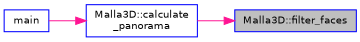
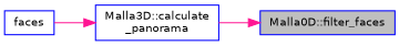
  digraph {
    rankdir=RL
    node [color=blue fillcolor=white fontname=Helvetica fontsize=10 shape=record style=filled]
    edge [color=deeppink dir=back fontname=Helvetica fontsize=10 labelfontname=Helvetica labelfontsize=10 style=solid]
-   n1 [fillcolor=grey75 fontcolor=black height=0.2 label="Malla3D::filter_faces" width=0.4]
+   n1 [fillcolor=grey75 fontcolor=black height=0.2 label="Malla0D::filter_faces" width=0.4]
    n2 [height=0.2 label="Malla3D::calculate\l_panorama" width=0.4]
-   n3 [height=0.2 label=main width=0.4]
+   n3 [height=0.2 label=faces width=0.4]
    n1 -> n2
    n2 -> n3
  }
